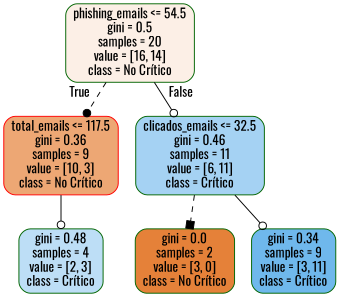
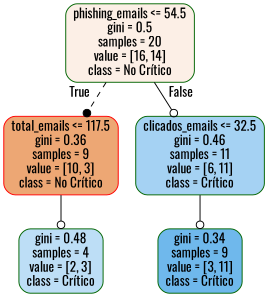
  digraph {
    fontname=Oswald
    node [color=darkgreen fontname=Oswald shape=box style="filled, rounded"]
    edge [arrowhead=odot fontname=Oswald style=solid]
    n1 [fillcolor="#fcefe6" label="phishing_emails <= 54.5\ngini = 0.5\nsamples = 20\nvalue = [16, 14]\nclass = No Crítico"]
    n2 [color=red fillcolor="#eda774" label="total_emails <= 117.5\ngini = 0.36\nsamples = 9\nvalue = [10, 3]\nclass = No Crítico"]
    n3 [fillcolor="#a5d2f3" label="clicados_emails <= 32.5\ngini = 0.46\nsamples = 11\nvalue = [6, 11]\nclass = Crítico"]
    n4 [fillcolor="#bddef6" label="gini = 0.48\nsamples = 4\nvalue = [2, 3]\nclass = Crítico"]
-   n5 [fillcolor="#e58139" label="gini = 0.0\nsamples = 2\nvalue = [3, 0]\nclass = No Crítico"]
    n6 [fillcolor="#6fb8ec" label="gini = 0.34\nsamples = 9\nvalue = [3, 11]\nclass = Crítico"]
    n1 -> n2 [arrowhead=dot headlabel=True labelangle=45 labeldistance=2.5 style=dashed]
    n1 -> n3 [headlabel=False labelangle=-45 labeldistance=2.5]
    n2 -> n4
-   n3 -> n5 [arrowhead=box style=dashed]
    n3 -> n6
  }
